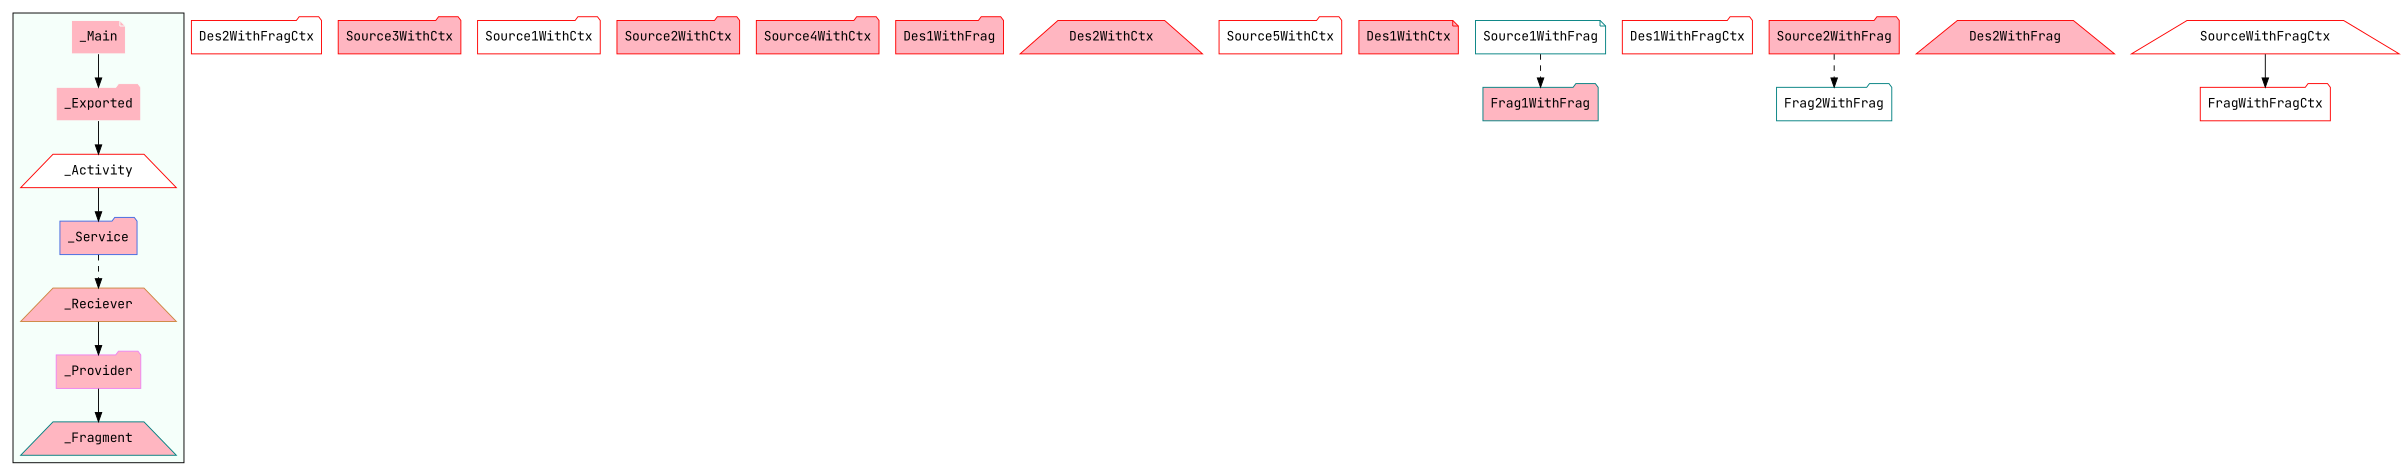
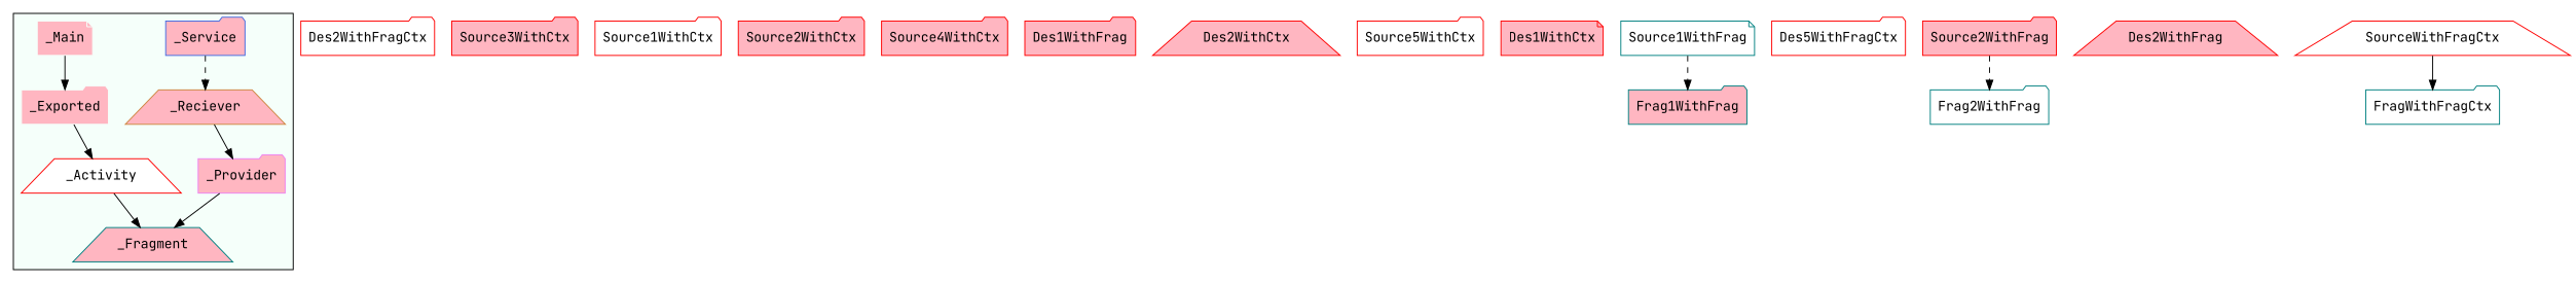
  digraph {
    fontname="JetBrains Mono"
    node [color=red fillcolor=lightpink fontname="JetBrains Mono" shape=folder style=filled]
    edge [fontname="JetBrains Mono"]
    _Activity [fillcolor=white shape=trapezium]
    _Service [color=royalblue]
    _Reciever [color=peru shape=trapezium]
    _Provider [color=violet]
    _Fragment [color=teal shape=trapezium]
    _Main [color=mintcream shape=note]
    _Exported [color=mintcream]
    Des2WithFragCtx [fillcolor=white]
    Source3WithCtx
    Source1WithCtx [fillcolor=white]
    Source2WithCtx
    Source4WithCtx
    Des1WithFrag
    Des2WithCtx [shape=trapezium]
    Source5WithCtx [fillcolor=white]
    Des1WithCtx [shape=note]
    Source1WithFrag [color=teal fillcolor=white shape=note]
    Frag1WithFrag [color=teal]
-   Des1WithFragCtx [fillcolor=white]
+   Des1WithFragCtx [fillcolor=white label=Des5WithFragCtx]
    Frag2WithFrag [color=teal fillcolor=white]
    Source2WithFrag
    Des2WithFrag [shape=trapezium]
    SourceWithFragCtx [fillcolor=white shape=trapezium]
-   FragWithFragCtx [fillcolor=white]
+   FragWithFragCtx [color=teal fillcolor=white]
    subgraph cluster_1 {
      bgcolor=mintcream
      _Activity
      _Service
      _Reciever
      _Provider
      _Fragment
      _Main
      _Exported
    }
-   _Activity -> _Service
+   _Activity -> _Fragment
    _Service -> _Reciever [style=dashed]
    _Reciever -> _Provider
    _Provider -> _Fragment
    _Main -> _Exported
    _Exported -> _Activity
    Source1WithFrag -> Frag1WithFrag [style=dashed]
    Source2WithFrag -> Frag2WithFrag [style=dashed]
    SourceWithFragCtx -> FragWithFragCtx [style=solid]
  }
